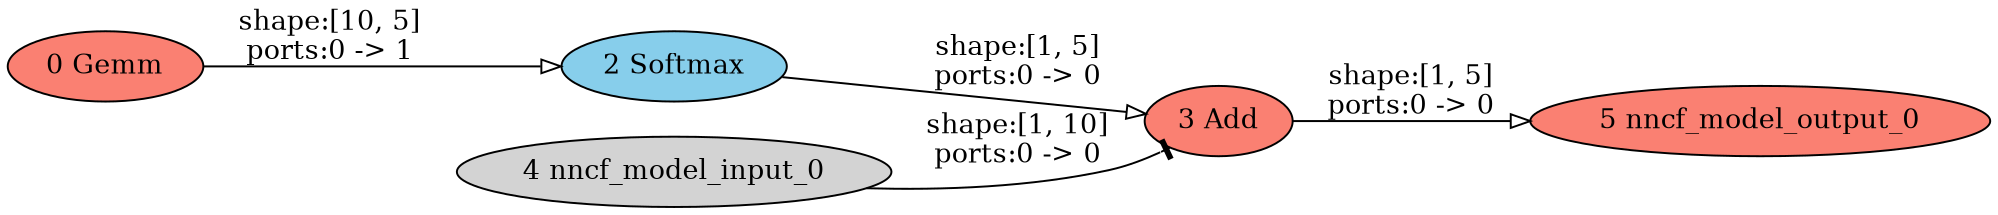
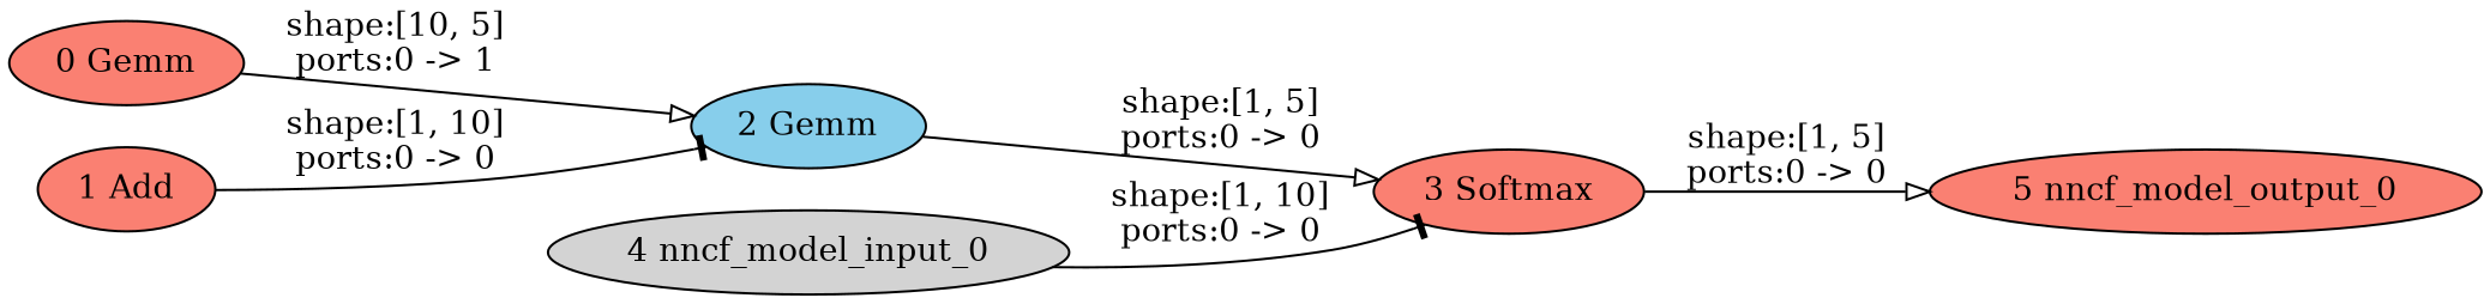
  strict digraph {
    rankdir=LR
    node [fillcolor=salmon style=filled]
    edge [arrowhead=onormal style=solid]
    n1 [label="0 Gemm" type=Reshape]
-   "2 Gemm" [fillcolor=skyblue type=Gemm label="2 Softmax"]
-   "3 Softmax" [type=Softmax label="3 Add"]
+   "2 Gemm" [fillcolor=skyblue type=Gemm]
+   "3 Softmax" [type=Softmax]
+   "1 Add" [type=Add]
    "5 nncf_model_output_0" [type=nncf_model_output]
    "4 nncf_model_input_0" [fillcolor=lightgrey type=nncf_model_input]
    n1 -> "2 Gemm" [label="shape:[10, 5]\nports:0 -> 1"]
    "2 Gemm" -> "3 Softmax" [label="shape:[1, 5]\nports:0 -> 0"]
    "3 Softmax" -> "5 nncf_model_output_0" [label="shape:[1, 5]\nports:0 -> 0"]
+   "1 Add" -> "2 Gemm" [arrowhead=tee label="shape:[1, 10]\nports:0 -> 0"]
    "4 nncf_model_input_0" -> "3 Softmax" [arrowhead=tee label="shape:[1, 10]\nports:0 -> 0"]
  }
